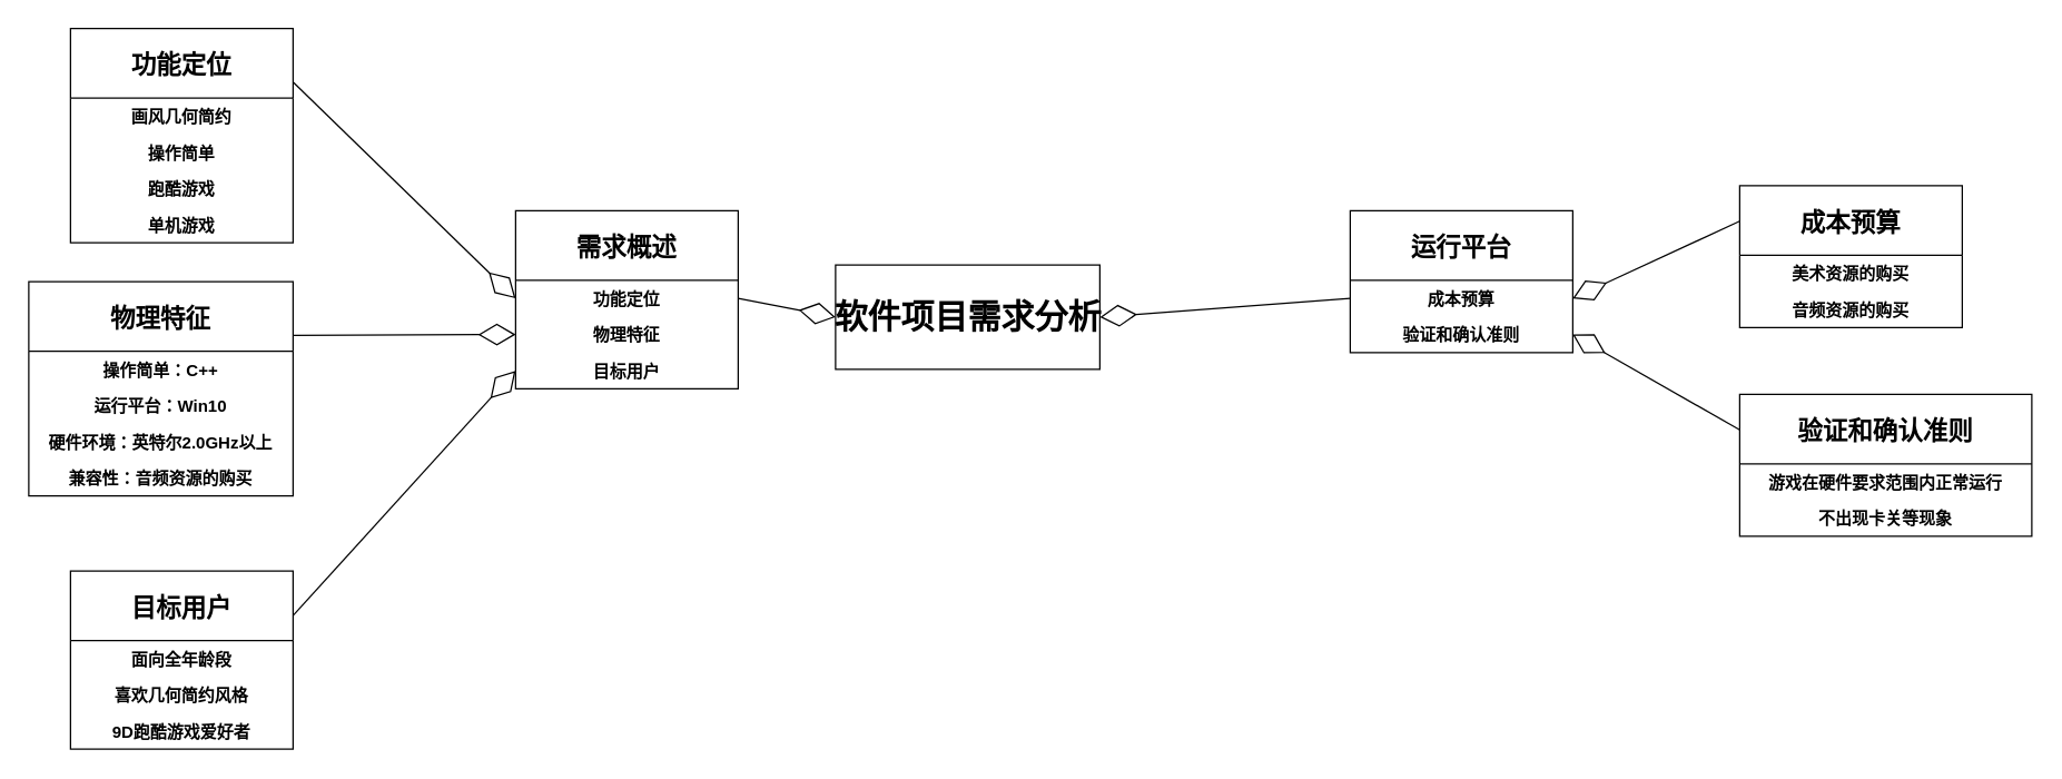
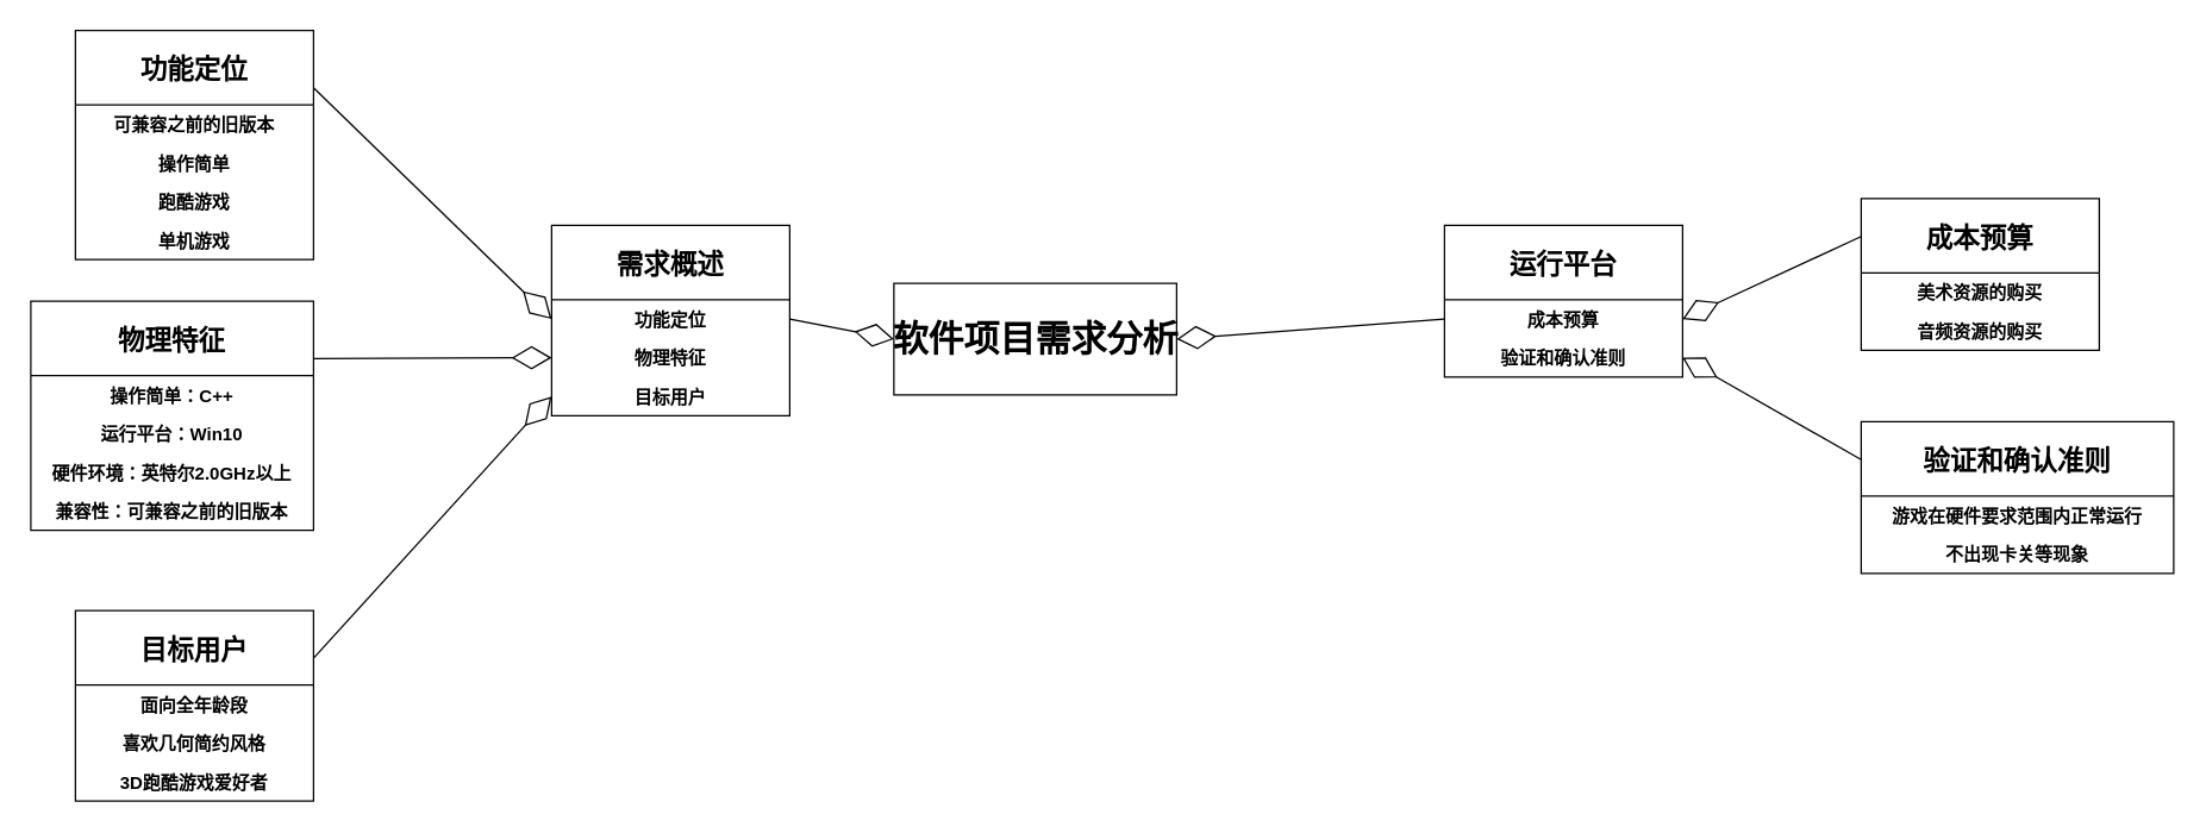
  <mxCell id="0" style=";html=1;" />
  <mxCell id="1" style=";html=1;" parent="0" />
  <mxCell id="2" value="需求概述" style="swimlane;fontStyle=1;childLayout=stackLayout;horizontal=1;startSize=50;fillColor=none;horizontalStack=0;resizeParent=1;resizeParentMax=0;resizeLast=0;collapsible=1;marginBottom=0;fontSize=18;" vertex="1" parent="1"><mxGeometry x="370" y="151" width="160" height="128" as="geometry"><mxRectangle x="360" y="360" width="90" height="26" as="alternateBounds" /></mxGeometry></mxCell>
  <mxCell id="3" value="功能定位" style="text;strokeColor=none;fillColor=none;align=center;verticalAlign=top;spacingLeft=4;spacingRight=4;overflow=hidden;rotatable=0;points=[[0,0.5],[1,0.5]];portConstraint=eastwest;fontStyle=1" vertex="1" parent="2"><mxGeometry y="50" width="160" height="26" as="geometry" /></mxCell>
  <mxCell id="4" value="物理特征" style="text;strokeColor=none;fillColor=none;align=center;verticalAlign=top;spacingLeft=4;spacingRight=4;overflow=hidden;rotatable=0;points=[[0,0.5],[1,0.5]];portConstraint=eastwest;fontStyle=1" vertex="1" parent="2"><mxGeometry y="76" width="160" height="26" as="geometry" /></mxCell>
  <mxCell id="5" value="目标用户" style="text;strokeColor=none;fillColor=none;align=center;verticalAlign=top;spacingLeft=4;spacingRight=4;overflow=hidden;rotatable=0;points=[[0,0.5],[1,0.5]];portConstraint=eastwest;fontStyle=1" vertex="1" parent="2"><mxGeometry y="102" width="160" height="26" as="geometry" /></mxCell>
  <mxCell id="6" value="" style="endArrow=diamondThin;endFill=0;endSize=24;html=1;rounded=0;fontSize=18;entryX=0;entryY=0.5;entryDx=0;entryDy=0;exitX=1;exitY=0.25;exitDx=0;exitDy=0;" edge="1" parent="1" source="7" target="3"><mxGeometry width="160" relative="1" as="geometry"><mxPoint x="750" y="651" as="sourcePoint" /><mxPoint x="1120" y="511" as="targetPoint" /></mxGeometry></mxCell>
  <mxCell id="7" value="功能定位" style="swimlane;fontStyle=1;childLayout=stackLayout;horizontal=1;startSize=50;fillColor=none;horizontalStack=0;resizeParent=1;resizeParentMax=0;resizeLast=0;collapsible=1;marginBottom=0;fontSize=18;" vertex="1" parent="1"><mxGeometry x="50" y="20" width="160" height="154" as="geometry"><mxRectangle x="360" y="360" width="90" height="26" as="alternateBounds" /></mxGeometry></mxCell>
- <mxCell id="8" value="画风几何简约" style="text;strokeColor=none;fillColor=none;align=center;verticalAlign=top;spacingLeft=4;spacingRight=4;overflow=hidden;rotatable=0;points=[[0,0.5],[1,0.5]];portConstraint=eastwest;fontStyle=1" vertex="1" parent="7"><mxGeometry y="50" width="160" height="26" as="geometry" /></mxCell>
+ <mxCell id="8" value="可兼容之前的旧版本" style="text;strokeColor=none;fillColor=none;align=center;verticalAlign=top;spacingLeft=4;spacingRight=4;overflow=hidden;rotatable=0;points=[[0,0.5],[1,0.5]];portConstraint=eastwest;fontStyle=1" vertex="1" parent="7"><mxGeometry y="50" width="160" height="26" as="geometry" /></mxCell>
  <mxCell id="9" value="操作简单" style="text;strokeColor=none;fillColor=none;align=center;verticalAlign=top;spacingLeft=4;spacingRight=4;overflow=hidden;rotatable=0;points=[[0,0.5],[1,0.5]];portConstraint=eastwest;fontStyle=1" vertex="1" parent="7"><mxGeometry y="76" width="160" height="26" as="geometry" /></mxCell>
  <mxCell id="10" value="跑酷游戏" style="text;strokeColor=none;fillColor=none;align=center;verticalAlign=top;spacingLeft=4;spacingRight=4;overflow=hidden;rotatable=0;points=[[0,0.5],[1,0.5]];portConstraint=eastwest;fontStyle=1" vertex="1" parent="7"><mxGeometry y="102" width="160" height="26" as="geometry" /></mxCell>
  <mxCell id="11" value="单机游戏" style="text;strokeColor=none;fillColor=none;align=center;verticalAlign=top;spacingLeft=4;spacingRight=4;overflow=hidden;rotatable=0;points=[[0,0.5],[1,0.5]];portConstraint=eastwest;fontStyle=1" vertex="1" parent="7"><mxGeometry y="128" width="160" height="26" as="geometry" /></mxCell>
  <mxCell id="12" value="" style="endArrow=diamondThin;endFill=0;endSize=24;html=1;rounded=0;fontSize=18;exitX=1;exitY=0.25;exitDx=0;exitDy=0;entryX=0;entryY=0.5;entryDx=0;entryDy=0;" edge="1" parent="1" source="13" target="4"><mxGeometry width="160" relative="1" as="geometry"><mxPoint x="640" y="445" as="sourcePoint" /><mxPoint x="260" y="244" as="targetPoint" /></mxGeometry></mxCell>
  <mxCell id="13" value="物理特征" style="swimlane;fontStyle=1;childLayout=stackLayout;horizontal=1;startSize=50;fillColor=none;horizontalStack=0;resizeParent=1;resizeParentMax=0;resizeLast=0;collapsible=1;marginBottom=0;fontSize=18;" vertex="1" parent="1"><mxGeometry x="20" y="202" width="190" height="154" as="geometry"><mxRectangle x="360" y="360" width="90" height="26" as="alternateBounds" /></mxGeometry></mxCell>
  <mxCell id="14" value="操作简单：C++" style="text;strokeColor=none;fillColor=none;align=center;verticalAlign=top;spacingLeft=4;spacingRight=4;overflow=hidden;rotatable=0;points=[[0,0.5],[1,0.5]];portConstraint=eastwest;fontStyle=1" vertex="1" parent="13"><mxGeometry y="50" width="190" height="26" as="geometry" /></mxCell>
  <mxCell id="15" value="运行平台：Win10" style="text;strokeColor=none;fillColor=none;align=center;verticalAlign=top;spacingLeft=4;spacingRight=4;overflow=hidden;rotatable=0;points=[[0,0.5],[1,0.5]];portConstraint=eastwest;fontStyle=1" vertex="1" parent="13"><mxGeometry y="76" width="190" height="26" as="geometry" /></mxCell>
  <mxCell id="16" value="硬件环境：英特尔2.0GHz以上" style="text;strokeColor=none;fillColor=none;align=center;verticalAlign=top;spacingLeft=4;spacingRight=4;overflow=hidden;rotatable=0;points=[[0,0.5],[1,0.5]];portConstraint=eastwest;fontStyle=1" vertex="1" parent="13"><mxGeometry y="102" width="190" height="26" as="geometry" /></mxCell>
- <mxCell id="17" value="兼容性：音频资源的购买" style="text;strokeColor=none;fillColor=none;align=center;verticalAlign=top;spacingLeft=4;spacingRight=4;overflow=hidden;rotatable=0;points=[[0,0.5],[1,0.5]];portConstraint=eastwest;fontStyle=1" vertex="1" parent="13"><mxGeometry y="128" width="190" height="26" as="geometry" /></mxCell>
+ <mxCell id="17" value="兼容性：可兼容之前的旧版本" style="text;strokeColor=none;fillColor=none;align=center;verticalAlign=top;spacingLeft=4;spacingRight=4;overflow=hidden;rotatable=0;points=[[0,0.5],[1,0.5]];portConstraint=eastwest;fontStyle=1" vertex="1" parent="13"><mxGeometry y="128" width="190" height="26" as="geometry" /></mxCell>
  <mxCell id="18" value="目标用户" style="swimlane;fontStyle=1;childLayout=stackLayout;horizontal=1;startSize=50;fillColor=none;horizontalStack=0;resizeParent=1;resizeParentMax=0;resizeLast=0;collapsible=1;marginBottom=0;fontSize=18;" vertex="1" parent="1"><mxGeometry x="50" y="410" width="160" height="128" as="geometry"><mxRectangle x="360" y="360" width="90" height="26" as="alternateBounds" /></mxGeometry></mxCell>
  <mxCell id="19" value="面向全年龄段" style="text;strokeColor=none;fillColor=none;align=center;verticalAlign=top;spacingLeft=4;spacingRight=4;overflow=hidden;rotatable=0;points=[[0,0.5],[1,0.5]];portConstraint=eastwest;fontStyle=1" vertex="1" parent="18"><mxGeometry y="50" width="160" height="26" as="geometry" /></mxCell>
  <mxCell id="20" value="喜欢几何简约风格" style="text;strokeColor=none;fillColor=none;align=center;verticalAlign=top;spacingLeft=4;spacingRight=4;overflow=hidden;rotatable=0;points=[[0,0.5],[1,0.5]];portConstraint=eastwest;fontStyle=1" vertex="1" parent="18"><mxGeometry y="76" width="160" height="26" as="geometry" /></mxCell>
- <mxCell id="21" value="9D跑酷游戏爱好者&#10;" style="text;strokeColor=none;fillColor=none;align=center;verticalAlign=top;spacingLeft=4;spacingRight=4;overflow=hidden;rotatable=0;points=[[0,0.5],[1,0.5]];portConstraint=eastwest;fontStyle=1" vertex="1" parent="18"><mxGeometry y="102" width="160" height="26" as="geometry" /></mxCell>
+ <mxCell id="21" value="3D跑酷游戏爱好者&#10;" style="text;strokeColor=none;fillColor=none;align=center;verticalAlign=top;spacingLeft=4;spacingRight=4;overflow=hidden;rotatable=0;points=[[0,0.5],[1,0.5]];portConstraint=eastwest;fontStyle=1" vertex="1" parent="18"><mxGeometry y="102" width="160" height="26" as="geometry" /></mxCell>
  <mxCell id="22" value="" style="endArrow=diamondThin;endFill=0;endSize=24;html=1;rounded=0;fontSize=18;entryX=0;entryY=0.5;entryDx=0;entryDy=0;exitX=1;exitY=0.25;exitDx=0;exitDy=0;" edge="1" parent="1" source="18" target="5"><mxGeometry width="160" relative="1" as="geometry"><mxPoint x="530" y="425" as="sourcePoint" /><mxPoint x="690" y="425" as="targetPoint" /></mxGeometry></mxCell>
  <mxCell id="23" value="运行平台" style="swimlane;fontStyle=1;childLayout=stackLayout;horizontal=1;startSize=50;fillColor=none;horizontalStack=0;resizeParent=1;resizeParentMax=0;resizeLast=0;collapsible=1;marginBottom=0;fontSize=18;" vertex="1" parent="1"><mxGeometry x="970" y="151" width="160" height="102" as="geometry"><mxRectangle x="360" y="360" width="90" height="26" as="alternateBounds" /></mxGeometry></mxCell>
  <mxCell id="24" value="成本预算" style="text;strokeColor=none;fillColor=none;align=center;verticalAlign=top;spacingLeft=4;spacingRight=4;overflow=hidden;rotatable=0;points=[[0,0.5],[1,0.5]];portConstraint=eastwest;fontStyle=1" vertex="1" parent="23"><mxGeometry y="50" width="160" height="26" as="geometry" /></mxCell>
  <mxCell id="25" value="验证和确认准则" style="text;strokeColor=none;fillColor=none;align=center;verticalAlign=top;spacingLeft=4;spacingRight=4;overflow=hidden;rotatable=0;points=[[0,0.5],[1,0.5]];portConstraint=eastwest;fontStyle=1" vertex="1" parent="23"><mxGeometry y="76" width="160" height="26" as="geometry" /></mxCell>
  <mxCell id="26" value="成本预算" style="swimlane;fontStyle=1;childLayout=stackLayout;horizontal=1;startSize=50;fillColor=none;horizontalStack=0;resizeParent=1;resizeParentMax=0;resizeLast=0;collapsible=1;marginBottom=0;fontSize=18;" vertex="1" parent="1"><mxGeometry x="1250" y="133" width="160" height="102" as="geometry"><mxRectangle x="360" y="360" width="90" height="26" as="alternateBounds" /></mxGeometry></mxCell>
  <mxCell id="27" value="美术资源的购买" style="text;strokeColor=none;fillColor=none;align=center;verticalAlign=top;spacingLeft=4;spacingRight=4;overflow=hidden;rotatable=0;points=[[0,0.5],[1,0.5]];portConstraint=eastwest;fontStyle=1" vertex="1" parent="26"><mxGeometry y="50" width="160" height="26" as="geometry" /></mxCell>
  <mxCell id="28" value="音频资源的购买" style="text;strokeColor=none;fillColor=none;align=center;verticalAlign=top;spacingLeft=4;spacingRight=4;overflow=hidden;rotatable=0;points=[[0,0.5],[1,0.5]];portConstraint=eastwest;fontStyle=1" vertex="1" parent="26"><mxGeometry y="76" width="160" height="26" as="geometry" /></mxCell>
  <mxCell id="29" value="验证和确认准则" style="swimlane;fontStyle=1;childLayout=stackLayout;horizontal=1;startSize=50;fillColor=none;horizontalStack=0;resizeParent=1;resizeParentMax=0;resizeLast=0;collapsible=1;marginBottom=0;fontSize=18;" vertex="1" parent="1"><mxGeometry x="1250" y="283" width="210" height="102" as="geometry"><mxRectangle x="360" y="360" width="90" height="26" as="alternateBounds" /></mxGeometry></mxCell>
  <mxCell id="30" value="游戏在硬件要求范围内正常运行" style="text;strokeColor=none;fillColor=none;align=center;verticalAlign=top;spacingLeft=4;spacingRight=4;overflow=hidden;rotatable=0;points=[[0,0.5],[1,0.5]];portConstraint=eastwest;fontStyle=1" vertex="1" parent="29"><mxGeometry y="50" width="210" height="26" as="geometry" /></mxCell>
  <mxCell id="31" value="不出现卡关等现象" style="text;strokeColor=none;fillColor=none;align=center;verticalAlign=top;spacingLeft=4;spacingRight=4;overflow=hidden;rotatable=0;points=[[0,0.5],[1,0.5]];portConstraint=eastwest;fontStyle=1" vertex="1" parent="29"><mxGeometry y="76" width="210" height="26" as="geometry" /></mxCell>
  <mxCell id="32" value="" style="endArrow=diamondThin;endFill=0;endSize=24;html=1;rounded=0;fontSize=18;entryX=1;entryY=0.5;entryDx=0;entryDy=0;exitX=0;exitY=0.25;exitDx=0;exitDy=0;" edge="1" parent="1" source="26" target="24"><mxGeometry width="160" relative="1" as="geometry"><mxPoint x="1150" y="-217" as="sourcePoint" /><mxPoint x="1310" y="-217" as="targetPoint" /></mxGeometry></mxCell>
  <mxCell id="33" value="" style="endArrow=diamondThin;endFill=0;endSize=24;html=1;rounded=0;fontSize=18;entryX=1;entryY=0.5;entryDx=0;entryDy=0;exitX=0;exitY=0.25;exitDx=0;exitDy=0;" edge="1" parent="1" source="29" target="25"><mxGeometry width="160" relative="1" as="geometry"><mxPoint x="1250" y="300.5" as="sourcePoint" /><mxPoint x="1310" y="-217" as="targetPoint" /></mxGeometry></mxCell>
  <mxCell id="34" value="&lt;span style=&quot;font-size: 24px ; font-weight: 700&quot;&gt;软件项目需求分析&lt;/span&gt;" style="html=1;fontSize=18;" vertex="1" parent="1"><mxGeometry x="600" y="190" width="190" height="75" as="geometry" /></mxCell>
  <mxCell id="35" value="" style="endArrow=diamondThin;endFill=0;endSize=24;html=1;rounded=0;fontSize=18;entryX=0;entryY=0.5;entryDx=0;entryDy=0;exitX=1;exitY=0.5;exitDx=0;exitDy=0;" edge="1" parent="1" source="3" target="34"><mxGeometry width="160" relative="1" as="geometry"><mxPoint x="610" y="173" as="sourcePoint" /><mxPoint x="890" y="243" as="targetPoint" /></mxGeometry></mxCell>
  <mxCell id="36" value="" style="endArrow=diamondThin;endFill=0;endSize=24;html=1;rounded=0;fontSize=18;exitX=0;exitY=0.5;exitDx=0;exitDy=0;entryX=1;entryY=0.5;entryDx=0;entryDy=0;" edge="1" parent="1" source="24" target="34"><mxGeometry width="160" relative="1" as="geometry"><mxPoint x="730" y="243" as="sourcePoint" /><mxPoint x="890" y="243" as="targetPoint" /></mxGeometry></mxCell>
